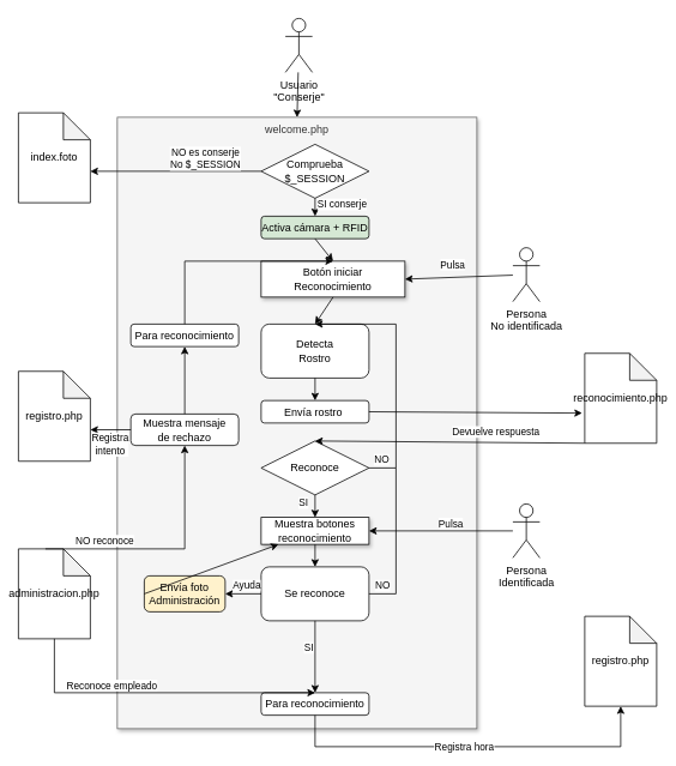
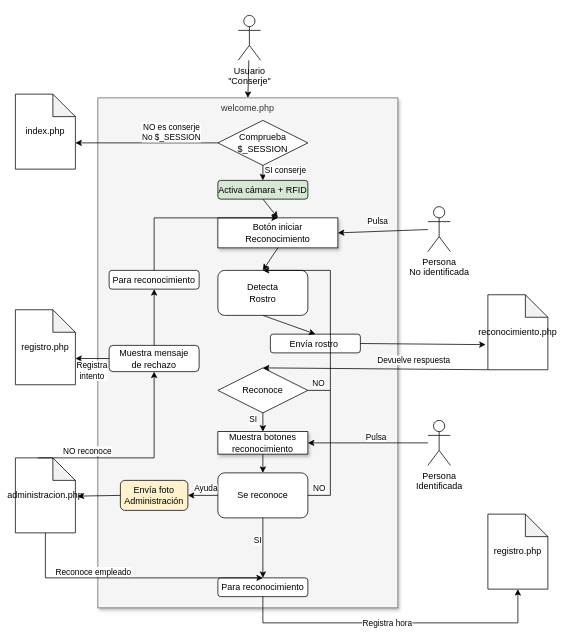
  <mxCell id="0" />
  <mxCell id="1" parent="0" />
  <mxCell id="2" value="Usuario&lt;div&gt;&quot;Conserje&quot;&lt;/div&gt;" style="shape=umlActor;verticalLabelPosition=bottom;verticalAlign=top;html=1;outlineConnect=0;" parent="1" vertex="1"><mxGeometry x="317" y="20" width="30" height="60" as="geometry" /></mxCell>
  <mxCell id="3" value="welcome.php" style="rounded=0;whiteSpace=wrap;html=1;verticalAlign=top;fillColor=#f5f5f5;fontColor=#333333;strokeColor=#666666;shadow=1;" parent="1" vertex="1"><mxGeometry x="130" y="130" width="400" height="680" as="geometry" /></mxCell>
- <mxCell id="4" value="index.foto" style="shape=note;whiteSpace=wrap;html=1;backgroundOutline=1;darkOpacity=0.05;" parent="1" vertex="1"><mxGeometry x="20" y="125" width="80" height="100" as="geometry" /></mxCell>
+ <mxCell id="4" value="index.php" style="shape=note;whiteSpace=wrap;html=1;backgroundOutline=1;darkOpacity=0.05;" parent="1" vertex="1"><mxGeometry x="20" y="125" width="80" height="100" as="geometry" /></mxCell>
  <mxCell id="5" value="" style="endArrow=classic;html=1;rounded=0;entryX=0.5;entryY=0;entryDx=0;entryDy=0;" parent="1" target="3" edge="1" source="2"><mxGeometry width="50" height="50" relative="1" as="geometry"><mxPoint x="290" y="100" as="sourcePoint" /><mxPoint x="450" y="270" as="targetPoint" /></mxGeometry></mxCell>
  <mxCell id="6" value="Activa cámara + RFID" style="rounded=1;whiteSpace=wrap;html=1;fillColor=#d5e8d4;" parent="1" vertex="1"><mxGeometry x="290" y="240" width="120" height="25" as="geometry" /></mxCell>
  <mxCell id="7" value="Botón iniciar&lt;div&gt;Reconocimiento&lt;/div&gt;" style="rounded=0;whiteSpace=wrap;html=1;shadow=1;" parent="1" vertex="1"><mxGeometry x="290" y="290" width="160" height="40" as="geometry" /></mxCell>
  <mxCell id="8" value="Detecta&lt;div&gt;Rostro&lt;/div&gt;" style="whiteSpace=wrap;html=1;rounded=1;" parent="1" vertex="1"><mxGeometry x="290" y="360" width="120" height="60" as="geometry" /></mxCell>
  <mxCell id="9" value="Comprueba&lt;div&gt;$_SESSION&lt;/div&gt;" style="rhombus;whiteSpace=wrap;html=1;" parent="1" vertex="1"><mxGeometry x="290" y="160" width="120" height="60" as="geometry" /></mxCell>
  <mxCell id="10" value="" style="endArrow=classic;html=1;rounded=0;entryX=0;entryY=0;entryDx=80;entryDy=65;entryPerimeter=0;exitX=0;exitY=0.5;exitDx=0;exitDy=0;" parent="1" source="9" target="4" edge="1"><mxGeometry width="50" height="50" relative="1" as="geometry"><mxPoint x="400" y="220" as="sourcePoint" /><mxPoint x="450" y="170" as="targetPoint" /></mxGeometry></mxCell>
  <mxCell id="11" value="NO es conserje&lt;div&gt;No $_SESSION&lt;/div&gt;" style="edgeLabel;html=1;align=center;verticalAlign=middle;resizable=0;points=[];" vertex="1" connectable="0" parent="10"><mxGeometry x="-0.337" relative="1" as="geometry"><mxPoint y="-15" as="offset" /></mxGeometry></mxCell>
- <mxCell id="12" value="Envía rostro&amp;nbsp;" style="rounded=1;whiteSpace=wrap;html=1;" vertex="1" parent="1"><mxGeometry x="290" y="445" width="120" height="25" as="geometry" /></mxCell>
+ <mxCell id="12" value="Envía rostro&amp;nbsp;" style="rounded=1;whiteSpace=wrap;html=1;" vertex="1" parent="1"><mxGeometry x="360" y="445" width="120" height="25" as="geometry" /></mxCell>
  <mxCell id="13" value="reconocimiento.php" style="shape=note;whiteSpace=wrap;html=1;backgroundOutline=1;darkOpacity=0.05;" vertex="1" parent="1"><mxGeometry x="650" y="392.5" width="80" height="100" as="geometry" /></mxCell>
  <mxCell id="14" value="Reconoce" style="rhombus;whiteSpace=wrap;html=1;" vertex="1" parent="1"><mxGeometry x="290" y="490" width="120" height="60" as="geometry" /></mxCell>
  <mxCell id="15" value="Se reconoce" style="whiteSpace=wrap;html=1;rounded=1;" vertex="1" parent="1"><mxGeometry x="290" y="630" width="120" height="60" as="geometry" /></mxCell>
  <mxCell id="16" value="Persona&lt;div&gt;No identificada&lt;/div&gt;" style="shape=umlActor;verticalLabelPosition=bottom;verticalAlign=top;html=1;outlineConnect=0;" vertex="1" parent="1"><mxGeometry x="570" y="275" width="30" height="60" as="geometry" /></mxCell>
  <mxCell id="17" value="Persona&lt;div&gt;Identificada&lt;/div&gt;" style="shape=umlActor;verticalLabelPosition=bottom;verticalAlign=top;html=1;outlineConnect=0;" vertex="1" parent="1"><mxGeometry x="570" y="560" width="30" height="60" as="geometry" /></mxCell>
  <mxCell id="18" value="Envía foto&lt;div&gt;Administración&lt;/div&gt;" style="rounded=1;whiteSpace=wrap;html=1;fillColor=#fff2cc;" vertex="1" parent="1"><mxGeometry x="160" y="640" width="90" height="40" as="geometry" /></mxCell>
  <mxCell id="19" value="administracion.php" style="shape=note;whiteSpace=wrap;html=1;backgroundOutline=1;darkOpacity=0.05;" vertex="1" parent="1"><mxGeometry x="20" y="610" width="80" height="100" as="geometry" /></mxCell>
  <mxCell id="20" value="Muestra botones&lt;div&gt;reconocimiento&lt;/div&gt;" style="rounded=0;whiteSpace=wrap;html=1;shadow=1;" vertex="1" parent="1"><mxGeometry x="290" y="575" width="120" height="30" as="geometry" /></mxCell>
  <mxCell id="21" value="registro.php" style="shape=note;whiteSpace=wrap;html=1;backgroundOutline=1;darkOpacity=0.05;" vertex="1" parent="1"><mxGeometry x="650" y="685" width="80" height="100" as="geometry" /></mxCell>
  <mxCell id="22" value="Muestra mensaje&lt;div&gt;de rechazo&lt;/div&gt;" style="rounded=1;whiteSpace=wrap;html=1;" vertex="1" parent="1"><mxGeometry x="145" y="460" width="120" height="35" as="geometry" /></mxCell>
  <mxCell id="23" value="registro.php" style="shape=note;whiteSpace=wrap;html=1;backgroundOutline=1;darkOpacity=0.05;" vertex="1" parent="1"><mxGeometry x="20" y="412.5" width="80" height="100" as="geometry" /></mxCell>
  <mxCell id="24" value="" style="endArrow=classic;html=1;rounded=0;exitX=0.5;exitY=1;exitDx=0;exitDy=0;entryX=0.5;entryY=0;entryDx=0;entryDy=0;" edge="1" parent="1" source="9" target="6"><mxGeometry width="50" height="50" relative="1" as="geometry"><mxPoint x="270" y="680" as="sourcePoint" /><mxPoint x="320" y="630" as="targetPoint" /></mxGeometry></mxCell>
  <mxCell id="25" value="SI conserje" style="edgeLabel;html=1;align=center;verticalAlign=middle;resizable=0;points=[];" vertex="1" connectable="0" parent="24"><mxGeometry x="-0.4" relative="1" as="geometry"><mxPoint x="29" as="offset" /></mxGeometry></mxCell>
  <mxCell id="26" value="" style="endArrow=classic;html=1;rounded=0;exitX=0.5;exitY=1;exitDx=0;exitDy=0;entryX=0.5;entryY=0;entryDx=0;entryDy=0;" edge="1" parent="1" source="6" target="7"><mxGeometry width="50" height="50" relative="1" as="geometry"><mxPoint x="310" y="480" as="sourcePoint" /><mxPoint x="360" y="430" as="targetPoint" /></mxGeometry></mxCell>
  <mxCell id="27" value="" style="endArrow=classic;html=1;rounded=0;exitX=0.5;exitY=1;exitDx=0;exitDy=0;entryX=0.5;entryY=0;entryDx=0;entryDy=0;" edge="1" parent="1" source="7" target="8"><mxGeometry width="50" height="50" relative="1" as="geometry"><mxPoint x="310" y="480" as="sourcePoint" /><mxPoint x="360" y="430" as="targetPoint" /></mxGeometry></mxCell>
  <mxCell id="28" value="" style="endArrow=classic;html=1;rounded=0;entryX=1;entryY=0.5;entryDx=0;entryDy=0;" edge="1" parent="1" source="16" target="7"><mxGeometry width="50" height="50" relative="1" as="geometry"><mxPoint x="310" y="480" as="sourcePoint" /><mxPoint x="360" y="430" as="targetPoint" /></mxGeometry></mxCell>
  <mxCell id="29" value="Pulsa" style="edgeLabel;html=1;align=center;verticalAlign=middle;resizable=0;points=[];" vertex="1" connectable="0" parent="28"><mxGeometry x="0.125" y="2" relative="1" as="geometry"><mxPoint y="-17" as="offset" /></mxGeometry></mxCell>
  <mxCell id="30" value="" style="endArrow=classic;html=1;rounded=0;exitX=0.5;exitY=1;exitDx=0;exitDy=0;entryX=0.5;entryY=0;entryDx=0;entryDy=0;" edge="1" parent="1" source="8" target="12"><mxGeometry width="50" height="50" relative="1" as="geometry"><mxPoint x="310" y="480" as="sourcePoint" /><mxPoint x="360" y="430" as="targetPoint" /></mxGeometry></mxCell>
  <mxCell id="31" value="" style="endArrow=classic;html=1;rounded=0;exitX=1;exitY=0.5;exitDx=0;exitDy=0;entryX=-0.037;entryY=0.665;entryDx=0;entryDy=0;entryPerimeter=0;" edge="1" parent="1" source="12" target="13"><mxGeometry width="50" height="50" relative="1" as="geometry"><mxPoint x="310" y="480" as="sourcePoint" /><mxPoint x="360" y="430" as="targetPoint" /></mxGeometry></mxCell>
  <mxCell id="32" value="" style="endArrow=classic;html=1;rounded=0;entryX=0.5;entryY=0;entryDx=0;entryDy=0;exitX=0;exitY=1;exitDx=0;exitDy=0;exitPerimeter=0;" edge="1" parent="1" source="13" target="14"><mxGeometry width="50" height="50" relative="1" as="geometry"><mxPoint x="640" y="490" as="sourcePoint" /><mxPoint x="360" y="430" as="targetPoint" /></mxGeometry></mxCell>
  <mxCell id="33" value="Devuelve respuesta" style="edgeLabel;html=1;align=center;verticalAlign=middle;resizable=0;points=[];" vertex="1" connectable="0" parent="32"><mxGeometry x="-0.36" relative="1" as="geometry"><mxPoint x="-4" y="-12" as="offset" /></mxGeometry></mxCell>
  <mxCell id="34" value="Para reconocimiento" style="rounded=1;whiteSpace=wrap;html=1;" vertex="1" parent="1"><mxGeometry x="145" y="360" width="120" height="25" as="geometry" /></mxCell>
  <mxCell id="35" value="Para reconocimiento" style="rounded=1;whiteSpace=wrap;html=1;" vertex="1" parent="1"><mxGeometry x="290" y="770" width="120" height="25" as="geometry" /></mxCell>
  <mxCell id="36" value="" style="endArrow=classic;html=1;rounded=0;entryX=0.5;entryY=0;entryDx=0;entryDy=0;exitX=0.5;exitY=1;exitDx=0;exitDy=0;" edge="1" parent="1" source="14" target="20"><mxGeometry width="50" height="50" relative="1" as="geometry"><mxPoint x="310" y="540" as="sourcePoint" /><mxPoint x="360" y="490" as="targetPoint" /></mxGeometry></mxCell>
  <mxCell id="37" value="SI" style="edgeLabel;html=1;align=center;verticalAlign=middle;resizable=0;points=[];" vertex="1" connectable="0" parent="36"><mxGeometry x="0.12" y="-1" relative="1" as="geometry"><mxPoint x="-13" y="-6" as="offset" /></mxGeometry></mxCell>
  <mxCell id="38" value="" style="endArrow=classic;html=1;rounded=0;exitX=1;exitY=0.5;exitDx=0;exitDy=0;entryX=0.5;entryY=0;entryDx=0;entryDy=0;" edge="1" parent="1" source="14" target="8"><mxGeometry width="50" height="50" relative="1" as="geometry"><mxPoint x="310" y="540" as="sourcePoint" /><mxPoint x="360" y="490" as="targetPoint" /><Array as="points"><mxPoint x="440" y="520" /><mxPoint x="440" y="360" /></Array></mxGeometry></mxCell>
  <mxCell id="39" value="NO" style="edgeLabel;html=1;align=center;verticalAlign=middle;resizable=0;points=[];" vertex="1" connectable="0" parent="38"><mxGeometry x="-0.693" relative="1" as="geometry"><mxPoint x="-17" y="3" as="offset" /></mxGeometry></mxCell>
  <mxCell id="40" value="" style="endArrow=classic;html=1;rounded=0;entryX=0.5;entryY=0;entryDx=0;entryDy=0;exitX=0.5;exitY=1;exitDx=0;exitDy=0;" edge="1" parent="1" source="20" target="15"><mxGeometry width="50" height="50" relative="1" as="geometry"><mxPoint x="310" y="640" as="sourcePoint" /><mxPoint x="360" y="590" as="targetPoint" /></mxGeometry></mxCell>
  <mxCell id="41" value="" style="endArrow=classic;html=1;rounded=0;entryX=1;entryY=0.5;entryDx=0;entryDy=0;" edge="1" parent="1" source="17" target="20"><mxGeometry width="50" height="50" relative="1" as="geometry"><mxPoint x="310" y="640" as="sourcePoint" /><mxPoint x="360" y="590" as="targetPoint" /></mxGeometry></mxCell>
  <mxCell id="42" value="Pulsa" style="edgeLabel;html=1;align=center;verticalAlign=middle;resizable=0;points=[];" vertex="1" connectable="0" parent="41"><mxGeometry x="-0.212" y="-2" relative="1" as="geometry"><mxPoint x="-7" y="-7" as="offset" /></mxGeometry></mxCell>
  <mxCell id="43" value="" style="endArrow=none;html=1;rounded=0;exitX=1;exitY=0.5;exitDx=0;exitDy=0;startFill=0;" edge="1" parent="1" source="15"><mxGeometry width="50" height="50" relative="1" as="geometry"><mxPoint x="310" y="640" as="sourcePoint" /><mxPoint x="440" y="520" as="targetPoint" /><Array as="points"><mxPoint x="440" y="660" /></Array></mxGeometry></mxCell>
  <mxCell id="44" value="NO" style="edgeLabel;html=1;align=center;verticalAlign=middle;resizable=0;points=[];" vertex="1" connectable="0" parent="43"><mxGeometry x="-0.835" y="2" relative="1" as="geometry"><mxPoint y="-8" as="offset" /></mxGeometry></mxCell>
  <mxCell id="45" value="" style="endArrow=classic;html=1;rounded=0;exitX=0.5;exitY=1;exitDx=0;exitDy=0;entryX=0.5;entryY=0;entryDx=0;entryDy=0;" edge="1" parent="1" source="15" target="35"><mxGeometry width="50" height="50" relative="1" as="geometry"><mxPoint x="310" y="740" as="sourcePoint" /><mxPoint x="350" y="720" as="targetPoint" /></mxGeometry></mxCell>
  <mxCell id="46" value="SI" style="edgeLabel;html=1;align=center;verticalAlign=middle;resizable=0;points=[];" vertex="1" connectable="0" parent="45"><mxGeometry x="-0.267" relative="1" as="geometry"><mxPoint x="-8" as="offset" /></mxGeometry></mxCell>
  <mxCell id="47" value="" style="endArrow=classic;html=1;rounded=0;entryX=0.5;entryY=1;entryDx=0;entryDy=0;entryPerimeter=0;exitX=0.5;exitY=1;exitDx=0;exitDy=0;" edge="1" parent="1" source="35" target="21"><mxGeometry width="50" height="50" relative="1" as="geometry"><mxPoint x="310" y="740" as="sourcePoint" /><mxPoint x="360" y="690" as="targetPoint" /><Array as="points"><mxPoint x="350" y="830" /><mxPoint x="690" y="830" /></Array></mxGeometry></mxCell>
  <mxCell id="48" value="Registra hora" style="edgeLabel;html=1;align=center;verticalAlign=middle;resizable=0;points=[];" vertex="1" connectable="0" parent="47"><mxGeometry x="-0.048" y="1" relative="1" as="geometry"><mxPoint as="offset" /></mxGeometry></mxCell>
- <mxCell id="49" value="" style="endArrow=classic;html=1;rounded=0;exitX=0;exitY=0.5;exitDx=0;exitDy=0;" edge="1" parent="1" source="18" target="20"><mxGeometry width="50" height="50" relative="1" as="geometry"><mxPoint x="310" y="640" as="sourcePoint" /><mxPoint x="360" y="590" as="targetPoint" /></mxGeometry></mxCell>
+ <mxCell id="49" value="" style="endArrow=classic;html=1;rounded=0;exitX=0;exitY=0.5;exitDx=0;exitDy=0;entryX=1.038;entryY=0.51;entryDx=0;entryDy=0;entryPerimeter=0;" edge="1" parent="1" source="18" target="19"><mxGeometry width="50" height="50" relative="1" as="geometry"><mxPoint x="310" y="640" as="sourcePoint" /><mxPoint x="360" y="590" as="targetPoint" /></mxGeometry></mxCell>
  <mxCell id="50" value="" style="endArrow=classic;html=1;rounded=0;exitX=0.5;exitY=1;exitDx=0;exitDy=0;exitPerimeter=0;" edge="1" parent="1" source="19"><mxGeometry width="50" height="50" relative="1" as="geometry"><mxPoint x="160" y="740" as="sourcePoint" /><mxPoint x="350" y="770" as="targetPoint" /><Array as="points"><mxPoint x="60" y="770" /></Array></mxGeometry></mxCell>
  <mxCell id="51" value="Reconoce empleado" style="edgeLabel;html=1;align=center;verticalAlign=middle;resizable=0;points=[];" vertex="1" connectable="0" parent="50"><mxGeometry x="-0.571" y="2" relative="1" as="geometry"><mxPoint x="48" y="-7" as="offset" /></mxGeometry></mxCell>
  <mxCell id="52" value="" style="endArrow=classic;html=1;rounded=0;exitX=0.375;exitY=0;exitDx=0;exitDy=0;exitPerimeter=0;entryX=0.5;entryY=1;entryDx=0;entryDy=0;" edge="1" parent="1" source="19" target="22"><mxGeometry width="50" height="50" relative="1" as="geometry"><mxPoint x="160" y="540" as="sourcePoint" /><mxPoint x="210" y="490" as="targetPoint" /><Array as="points"><mxPoint x="205" y="610" /></Array></mxGeometry></mxCell>
  <mxCell id="53" value="NO reconoce" style="edgeLabel;html=1;align=center;verticalAlign=middle;resizable=0;points=[];" vertex="1" connectable="0" parent="52"><mxGeometry x="-0.518" y="3" relative="1" as="geometry"><mxPoint y="-7" as="offset" /></mxGeometry></mxCell>
  <mxCell id="54" value="" style="endArrow=classic;html=1;rounded=0;exitX=0;exitY=0.5;exitDx=0;exitDy=0;entryX=0;entryY=0;entryDx=80;entryDy=65;entryPerimeter=0;" edge="1" parent="1" source="22" target="23"><mxGeometry width="50" height="50" relative="1" as="geometry"><mxPoint x="160" y="540" as="sourcePoint" /><mxPoint x="80" y="570" as="targetPoint" /></mxGeometry></mxCell>
  <mxCell id="55" value="Registra&lt;div&gt;intento&lt;/div&gt;" style="edgeLabel;html=1;align=center;verticalAlign=middle;resizable=0;points=[];" vertex="1" connectable="0" parent="54"><mxGeometry x="0.067" y="3" relative="1" as="geometry"><mxPoint y="13" as="offset" /></mxGeometry></mxCell>
  <mxCell id="56" value="" style="endArrow=classic;html=1;rounded=0;exitX=0.5;exitY=0;exitDx=0;exitDy=0;entryX=0.5;entryY=1;entryDx=0;entryDy=0;" edge="1" parent="1" source="22" target="34"><mxGeometry width="50" height="50" relative="1" as="geometry"><mxPoint x="160" y="440" as="sourcePoint" /><mxPoint x="210" y="390" as="targetPoint" /></mxGeometry></mxCell>
  <mxCell id="57" value="" style="endArrow=classic;html=1;rounded=0;exitX=0.5;exitY=0;exitDx=0;exitDy=0;entryX=0.5;entryY=0;entryDx=0;entryDy=0;" edge="1" parent="1" source="34" target="7"><mxGeometry width="50" height="50" relative="1" as="geometry"><mxPoint x="160" y="340" as="sourcePoint" /><mxPoint x="210" y="290" as="targetPoint" /><Array as="points"><mxPoint x="205" y="290" /></Array></mxGeometry></mxCell>
  <mxCell id="58" value="" style="endArrow=classic;html=1;rounded=0;entryX=1;entryY=0.5;entryDx=0;entryDy=0;exitX=0;exitY=0.5;exitDx=0;exitDy=0;" edge="1" parent="1" source="15" target="18"><mxGeometry width="50" height="50" relative="1" as="geometry"><mxPoint x="450" y="740" as="sourcePoint" /><mxPoint x="500" y="690" as="targetPoint" /></mxGeometry></mxCell>
  <mxCell id="59" value="Ayuda" style="edgeLabel;html=1;align=center;verticalAlign=middle;resizable=0;points=[];" vertex="1" connectable="0" parent="58"><mxGeometry x="-0.15" y="2" relative="1" as="geometry"><mxPoint y="-12" as="offset" /></mxGeometry></mxCell>
